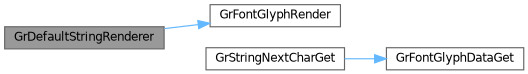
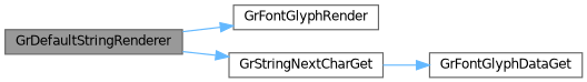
  digraph {
    rankdir=LR
    node [color=grey40 fillcolor=white fontname=Helvetica fontsize=10 shape=box style=filled]
    edge [color=steelblue1 fontname=Helvetica fontsize=10 labelfontname=Helvetica labelfontsize=10 style=solid]
    n1 [color=gray40 fillcolor=grey60 fontcolor=black height=0.2 label=GrDefaultStringRenderer width=0.4]
    n2 [height=0.2 label=GrFontGlyphRender width=0.4]
    n3 [height=0.2 label=GrStringNextCharGet width=0.4]
    n4 [height=0.2 label=GrFontGlyphDataGet width=0.4]
    n1 -> n2
+   n1 -> n3
    n3 -> n4
  }
